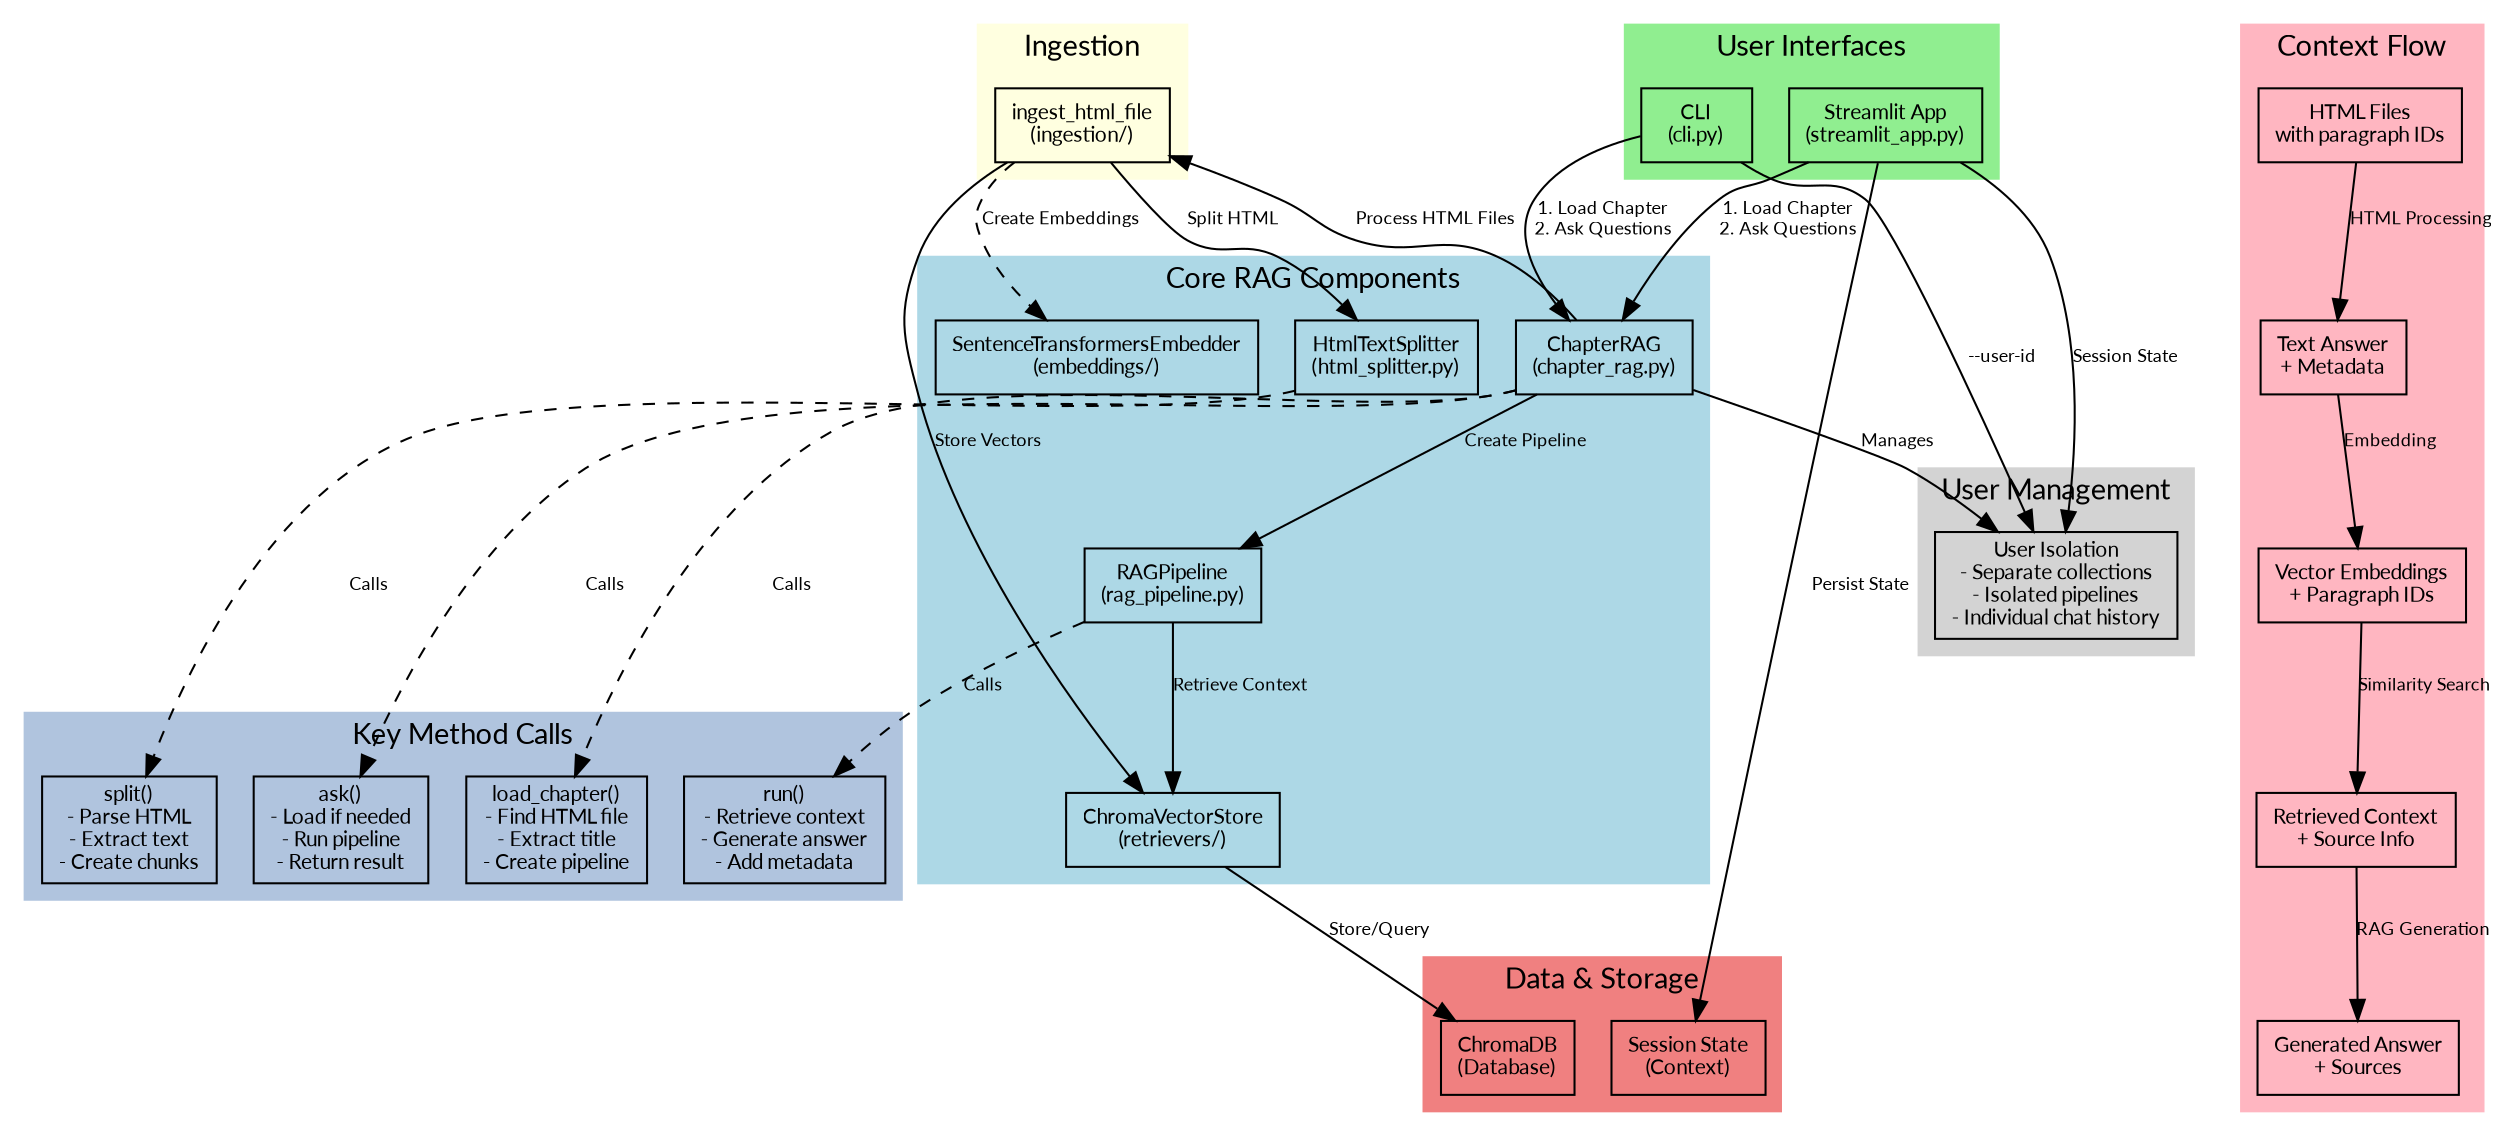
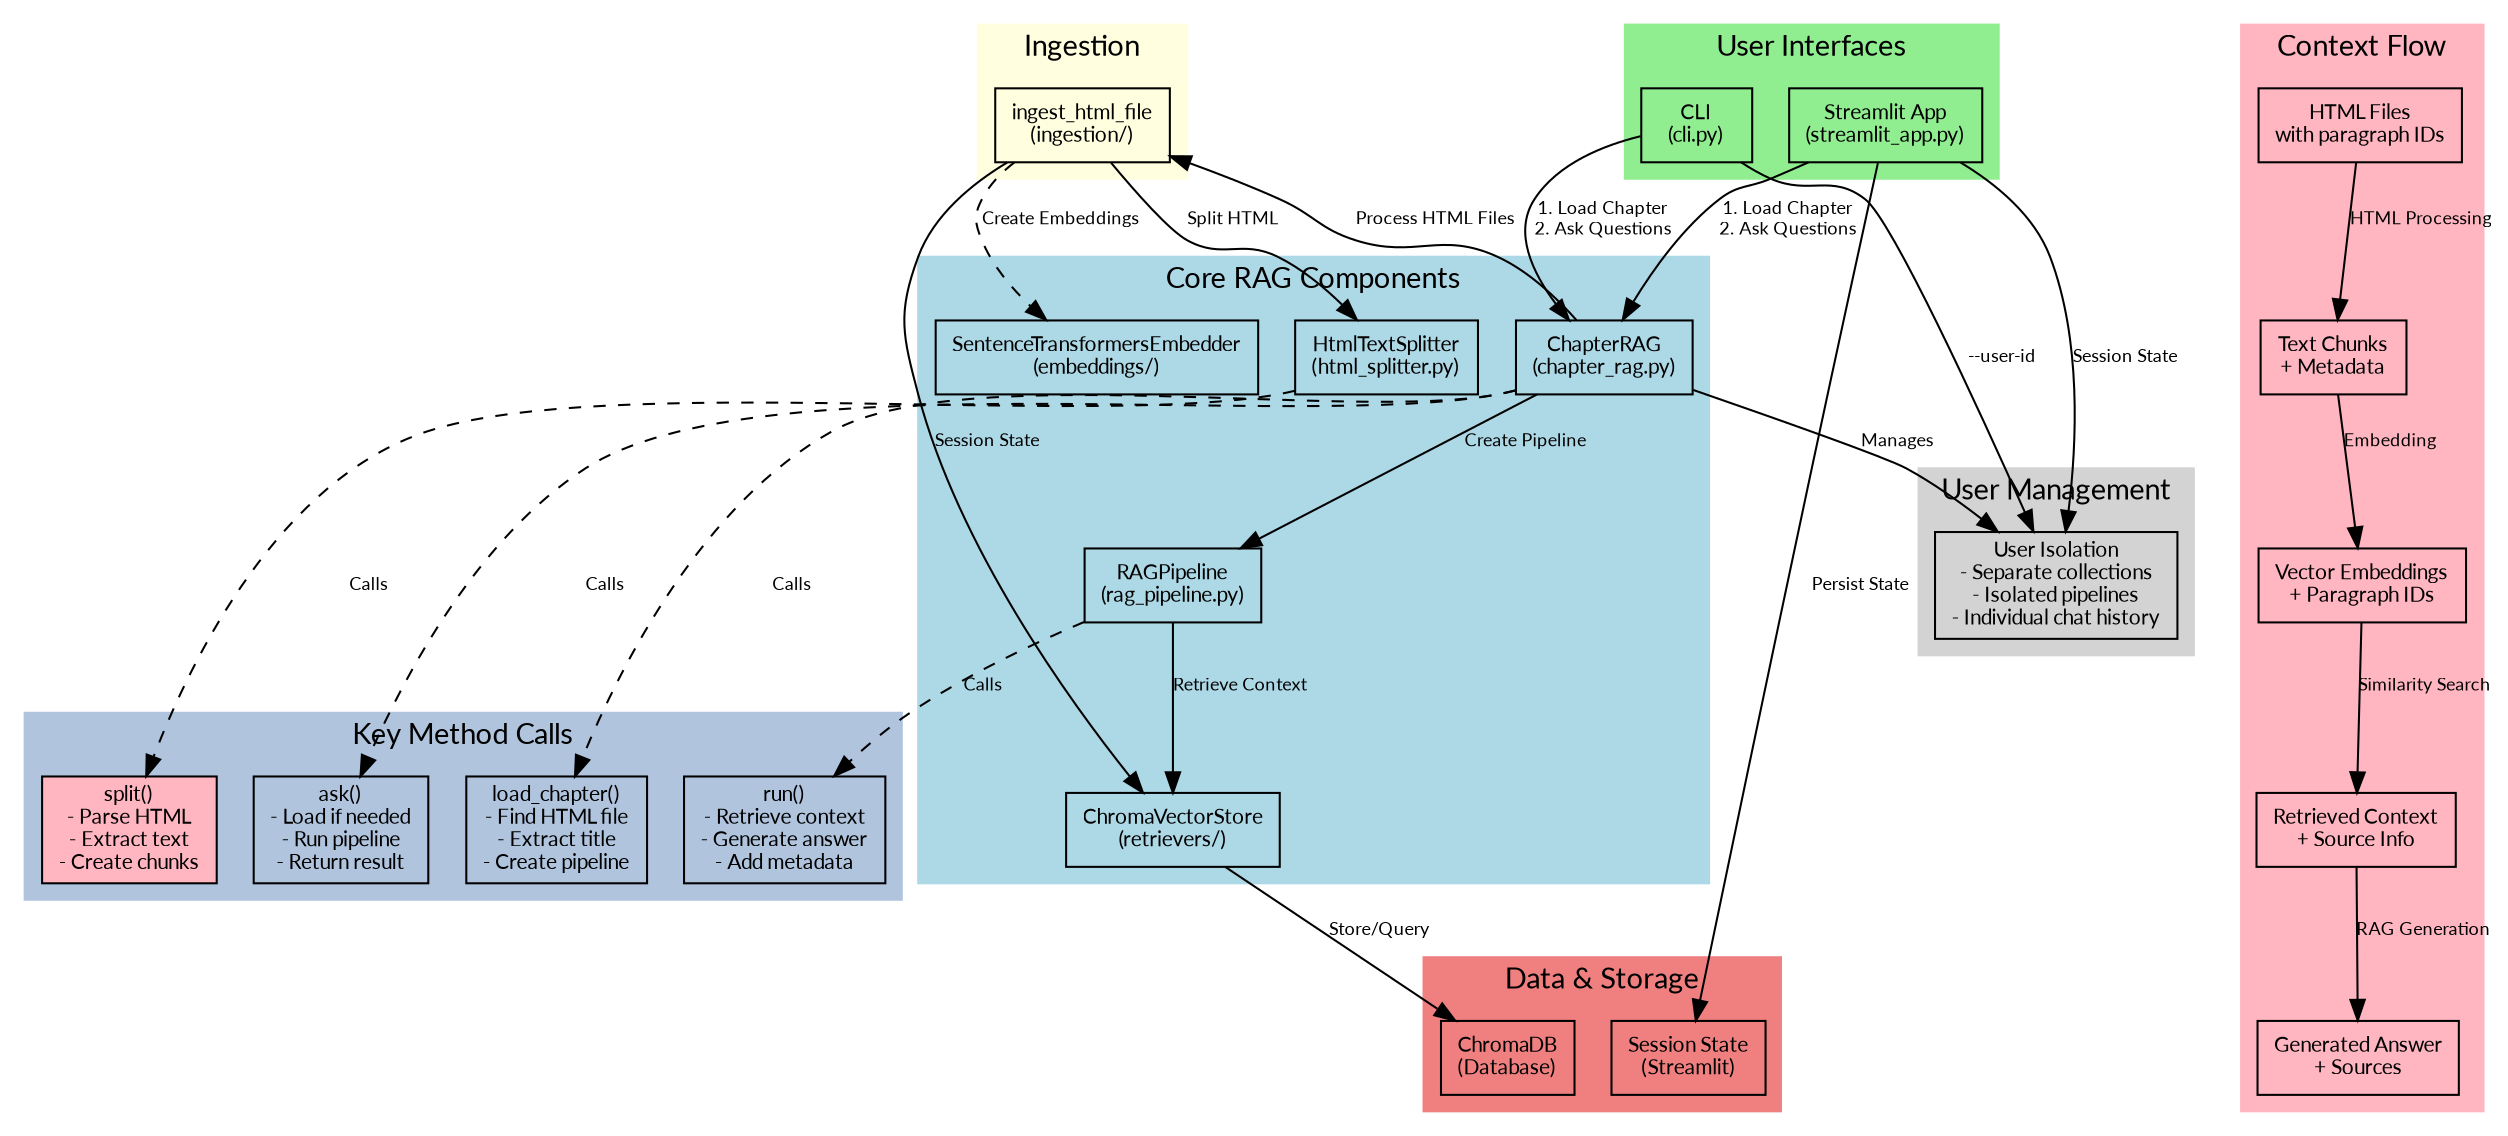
  digraph {
    fontname=Lato
    rankdir=TB
    node [fillcolor=lightblue fontname=Lato fontsize=10 shape=box style=filled]
    edge [fontname=Lato fontsize=9]
    n1 [label="ChapterRAG\n(chapter_rag.py)"]
    n2 [label="RAGPipeline\n(rag_pipeline.py)"]
    n3 [label="HtmlTextSplitter\n(html_splitter.py)"]
    n4 [label="SentenceTransformersEmbedder\n(embeddings/)"]
    n5 [label="ChromaVectorStore\n(retrievers/)"]
    n6 [fillcolor=lightgreen label="CLI\n(cli.py)"]
    n7 [fillcolor=lightgreen label="Streamlit App\n(streamlit_app.py)"]
    n8 [fillcolor=lightyellow label="ingest_html_file\n(ingestion/)"]
    n9 [fillcolor=lightcoral label="ChromaDB\n(Database)"]
-   n10 [fillcolor=lightcoral label="Session State\n(Context)"]
+   n10 [fillcolor=lightcoral label="Session State\n(Streamlit)"]
    n11 [fillcolor=lightsteelblue label="load_chapter()\n- Find HTML file\n- Extract title\n- Create pipeline"]
    n12 [fillcolor=lightsteelblue label="ask()\n- Load if needed\n- Run pipeline\n- Return result"]
-   n13 [fillcolor=lightsteelblue label="split()\n- Parse HTML\n- Extract text\n- Create chunks"]
+   n13 [fillcolor=lightpink label="split()\n- Parse HTML\n- Extract text\n- Create chunks"]
    n14 [fillcolor=lightsteelblue label="run()\n- Retrieve context\n- Generate answer\n- Add metadata"]
    n15 [fillcolor=lightpink label="HTML Files\nwith paragraph IDs"]
-   n16 [fillcolor=lightpink label="Text Answer\n+ Metadata"]
+   n16 [fillcolor=lightpink label="Text Chunks\n+ Metadata"]
    n17 [fillcolor=lightpink label="Vector Embeddings\n+ Paragraph IDs"]
    n18 [fillcolor=lightpink label="Retrieved Context\n+ Source Info"]
    n19 [fillcolor=lightpink label="Generated Answer\n+ Sources"]
    n20 [fillcolor=lightgray label="User Isolation\n- Separate collections\n- Isolated pipelines\n- Individual chat history"]
    subgraph cluster_1 {
      color=lightblue
      label="Core RAG Components"
      style=filled
      n1
      n2
      n3
      n4
      n5
    }
    subgraph cluster_2 {
      color=lightgreen
      label="User Interfaces"
      style=filled
      n6
      n7
    }
    subgraph cluster_3 {
      color=lightyellow
      label=Ingestion
      style=filled
      n8
    }
    subgraph cluster_4 {
      color=lightcoral
      label="Data & Storage"
      style=filled
      n9
      n10
    }
    subgraph cluster_5 {
      color=lightsteelblue
      label="Key Method Calls"
      style=filled
      n11
      n12
      n13
      n14
    }
    subgraph cluster_6 {
      color=lightpink
      label="Context Flow"
      style=filled
      n15
      n16
      n17
      n18
      n19
    }
    subgraph cluster_7 {
      color=lightgray
      label="User Management"
      style=filled
      n20
    }
    n1 -> n2 [label="Create Pipeline"]
    n1 -> n8 [label="Process HTML Files"]
    n1 -> n11 [label=Calls style=dashed]
    n1 -> n12 [label=Calls style=dashed]
    n1 -> n20 [label=Manages]
    n2 -> n5 [label="Retrieve Context"]
    n2 -> n14 [label=Calls style=dashed]
    n3 -> n13 [label=Calls style=dashed]
    n5 -> n9 [label="Store/Query"]
    n6 -> n1 [label="1. Load Chapter\n2. Ask Questions"]
    n6 -> n20 [label="--user-id"]
    n7 -> n1 [label="1. Load Chapter\n2. Ask Questions"]
    n7 -> n10 [label="Persist State"]
    n7 -> n20 [label="Session State"]
    n8 -> n3 [label="Split HTML"]
    n8 -> n4 [label="Create Embeddings" style=dashed]
-   n8 -> n5 [label="Store Vectors"]
+   n8 -> n5 [label="Session State"]
    n15 -> n16 [label="HTML Processing"]
    n16 -> n17 [label=Embedding]
    n17 -> n18 [label="Similarity Search"]
    n18 -> n19 [label="RAG Generation"]
  }
